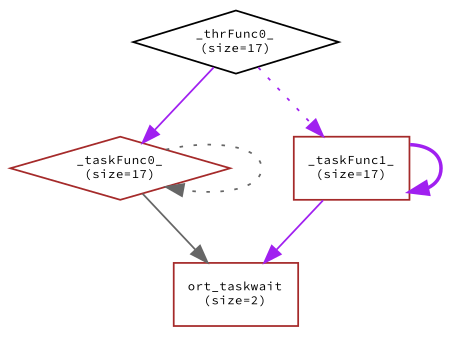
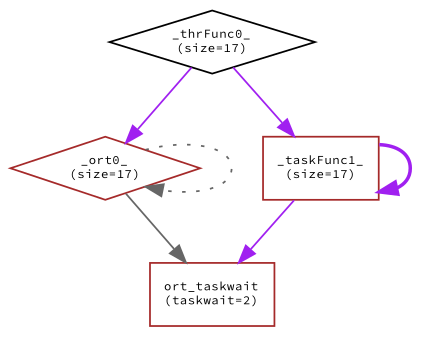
  digraph {
    fontname="Source Code Pro"
    rankdir=TB
    node [color=brown fontname="Source Code Pro" fontsize=7 shape=diamond]
    edge [color=purple fontname="Source Code Pro" style=solid]
    n1 [color=black label="_thrFunc0_\n(size=17)"]
-   n2 [label="_taskFunc0_\n(size=17)"]
+   n2 [label="_ort0_\n(size=17)"]
    n3 [label="_taskFunc1_\n(size=17)" shape=box]
-   n4 [label="ort_taskwait\n(size=2)" shape=box]
+   n4 [label="ort_taskwait\n(taskwait=2)" shape=box]
    n1 -> n2
-   n1 -> n3 [style=dotted]
+   n1 -> n3
    n2 -> n2 [color=gray40 style=dotted]
    n2 -> n4 [color=gray40]
    n3 -> n3 [style=bold]
    n3 -> n4
  }
